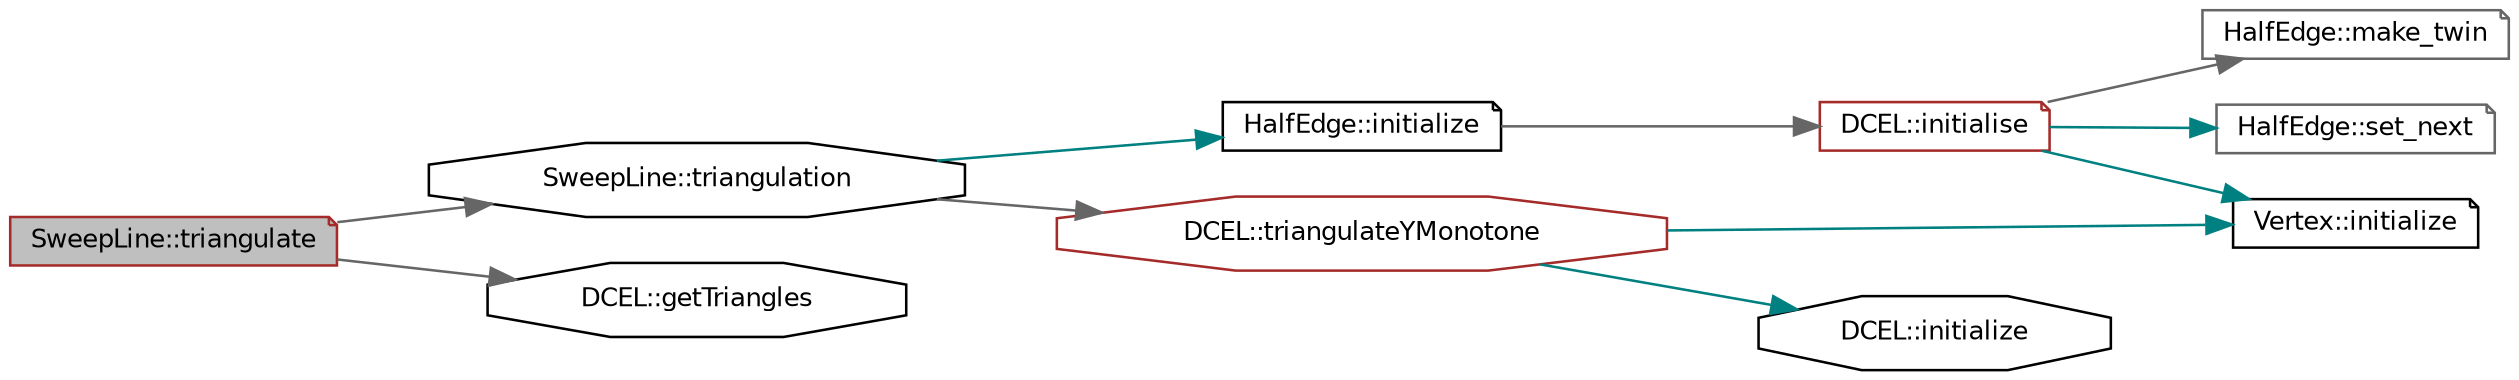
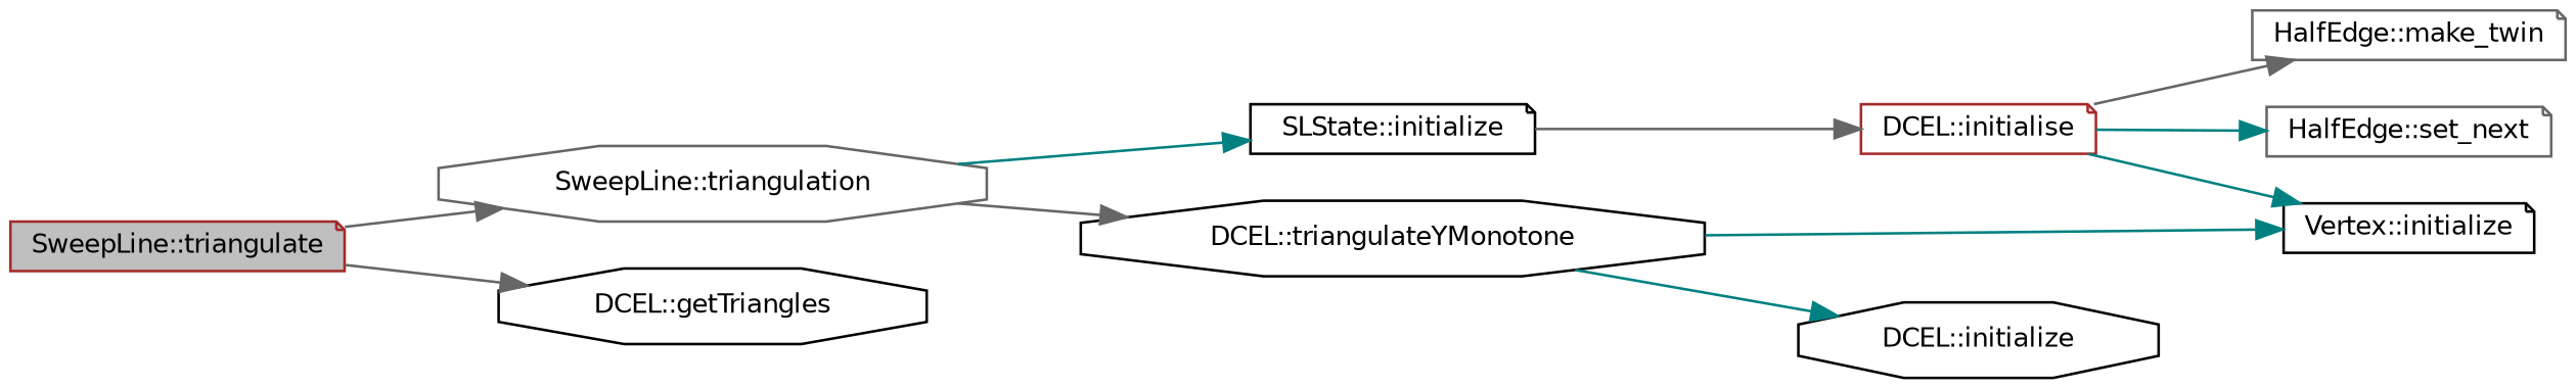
  digraph {
    rankdir=LR
    node [color=black fillcolor=white fontname=Helvetica fontsize=10 shape=note style=filled]
    edge [color=gray40 fontname=Helvetica fontsize=10 labelfontname=Helvetica labelfontsize=10 style=solid]
    n1 [color=brown fillcolor=grey75 fontcolor=black height=0.2 label="SweepLine::triangulate" width=0.4]
-   n2 [height=0.2 label="SweepLine::triangulation" shape=octagon width=0.4]
+   n2 [color=gray40 height=0.2 label="SweepLine::triangulation" shape=octagon width=0.4]
    n3 [height=0.2 label="DCEL::getTriangles" shape=octagon width=0.4]
-   n4 [height=0.2 label="HalfEdge::initialize" width=0.4]
-   n5 [color=brown height=0.2 label="DCEL::triangulateYMonotone" shape=octagon width=0.4]
+   n4 [height=0.2 label="SLState::initialize" width=0.4]
+   n5 [height=0.2 label="DCEL::triangulateYMonotone" shape=octagon width=0.4]
    n6 [color=brown height=0.2 label="DCEL::initialise" width=0.4]
    n7 [height=0.2 label="Vertex::initialize" width=0.4]
    n8 [height=0.2 label="DCEL::initialize" shape=octagon width=0.4]
    n9 [color=gray40 height=0.2 label="HalfEdge::set_next" width=0.4]
    n10 [color=gray40 height=0.2 label="HalfEdge::make_twin" width=0.4]
    n1 -> n2
    n1 -> n3
    n2 -> n4 [color=teal]
    n2 -> n5
    n4 -> n6
    n5 -> n7 [color=teal]
    n5 -> n8 [color=teal]
    n6 -> n7 [color=teal]
    n6 -> n9 [color=teal]
    n6 -> n10
  }
